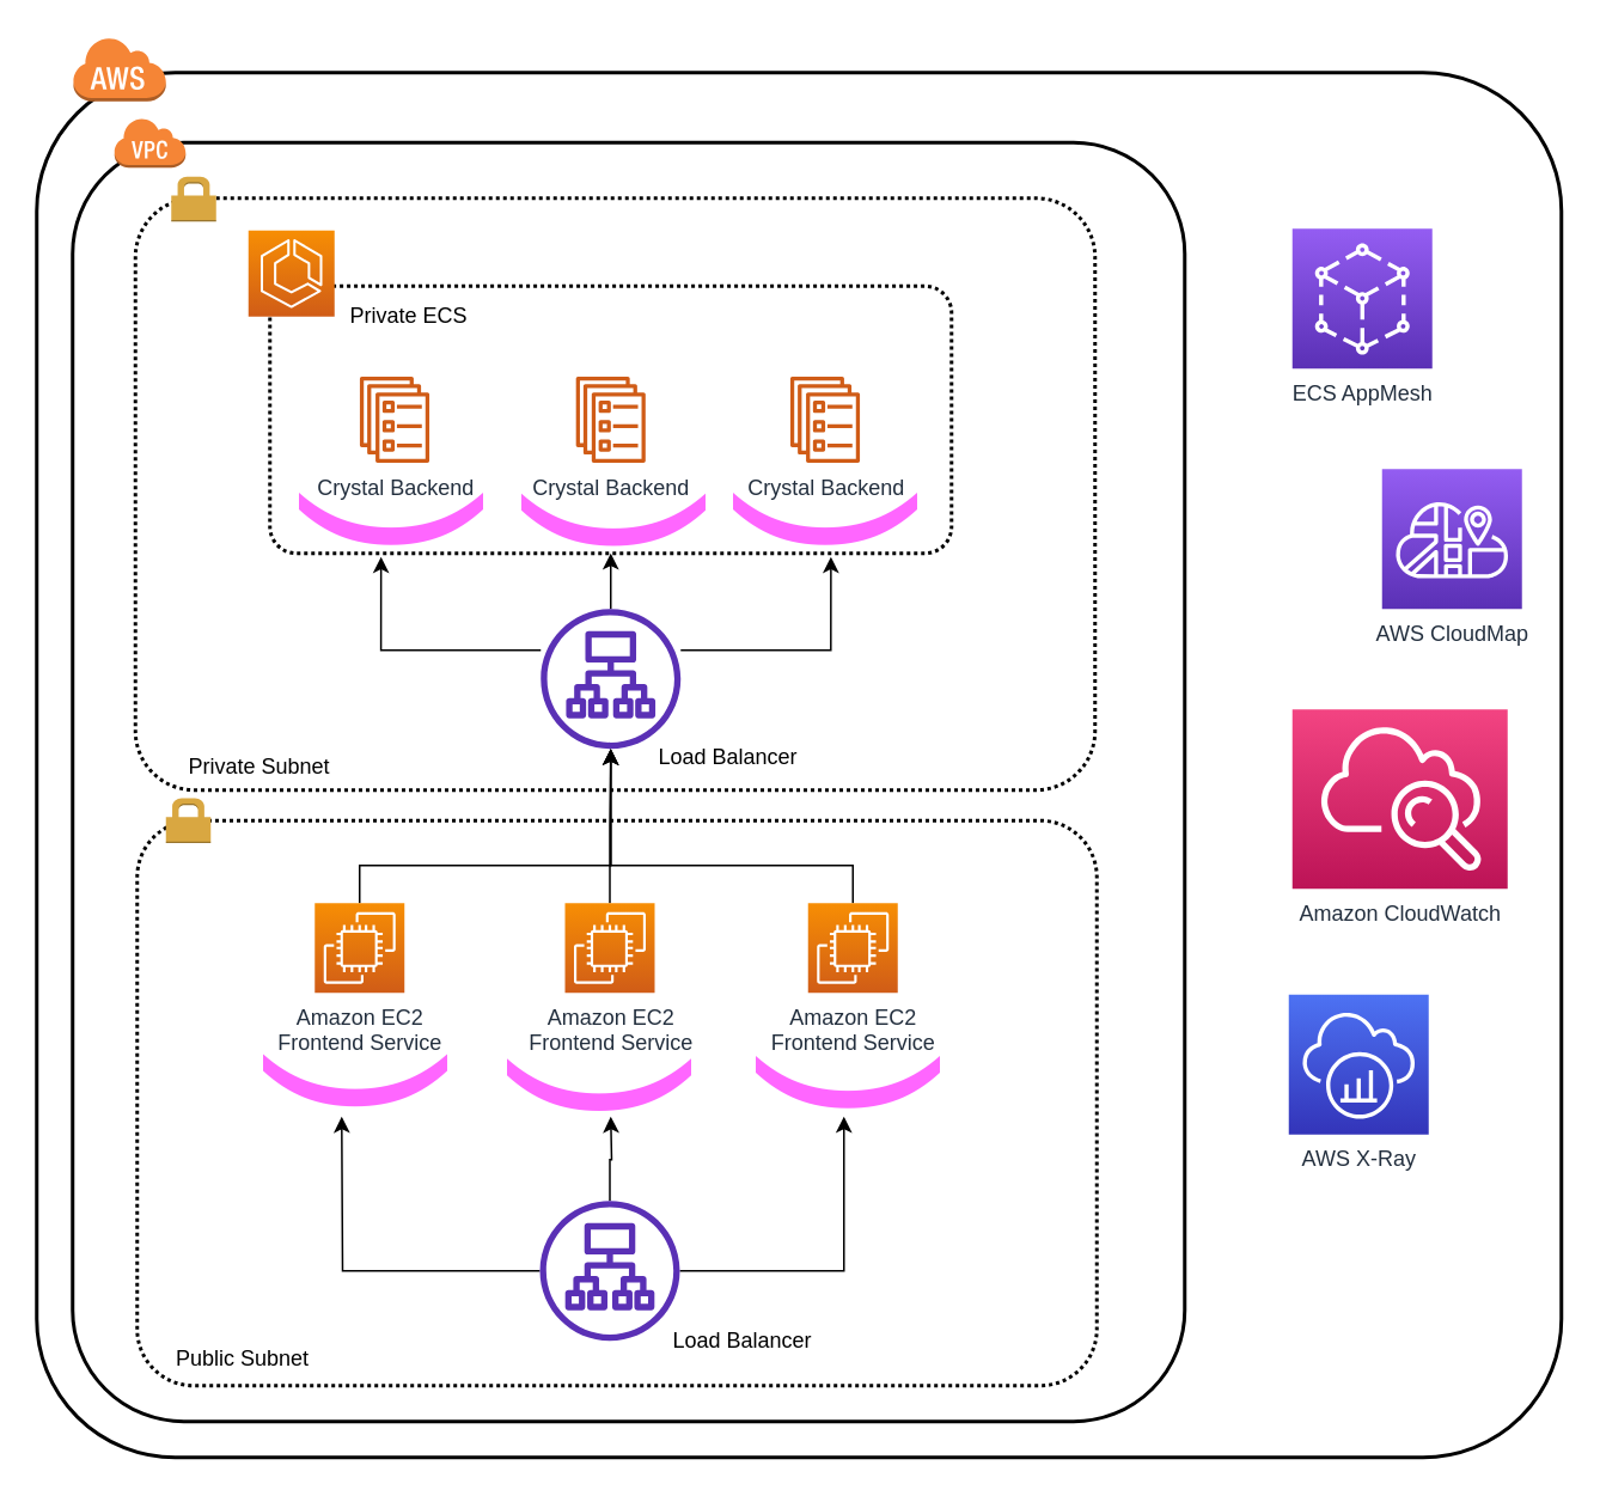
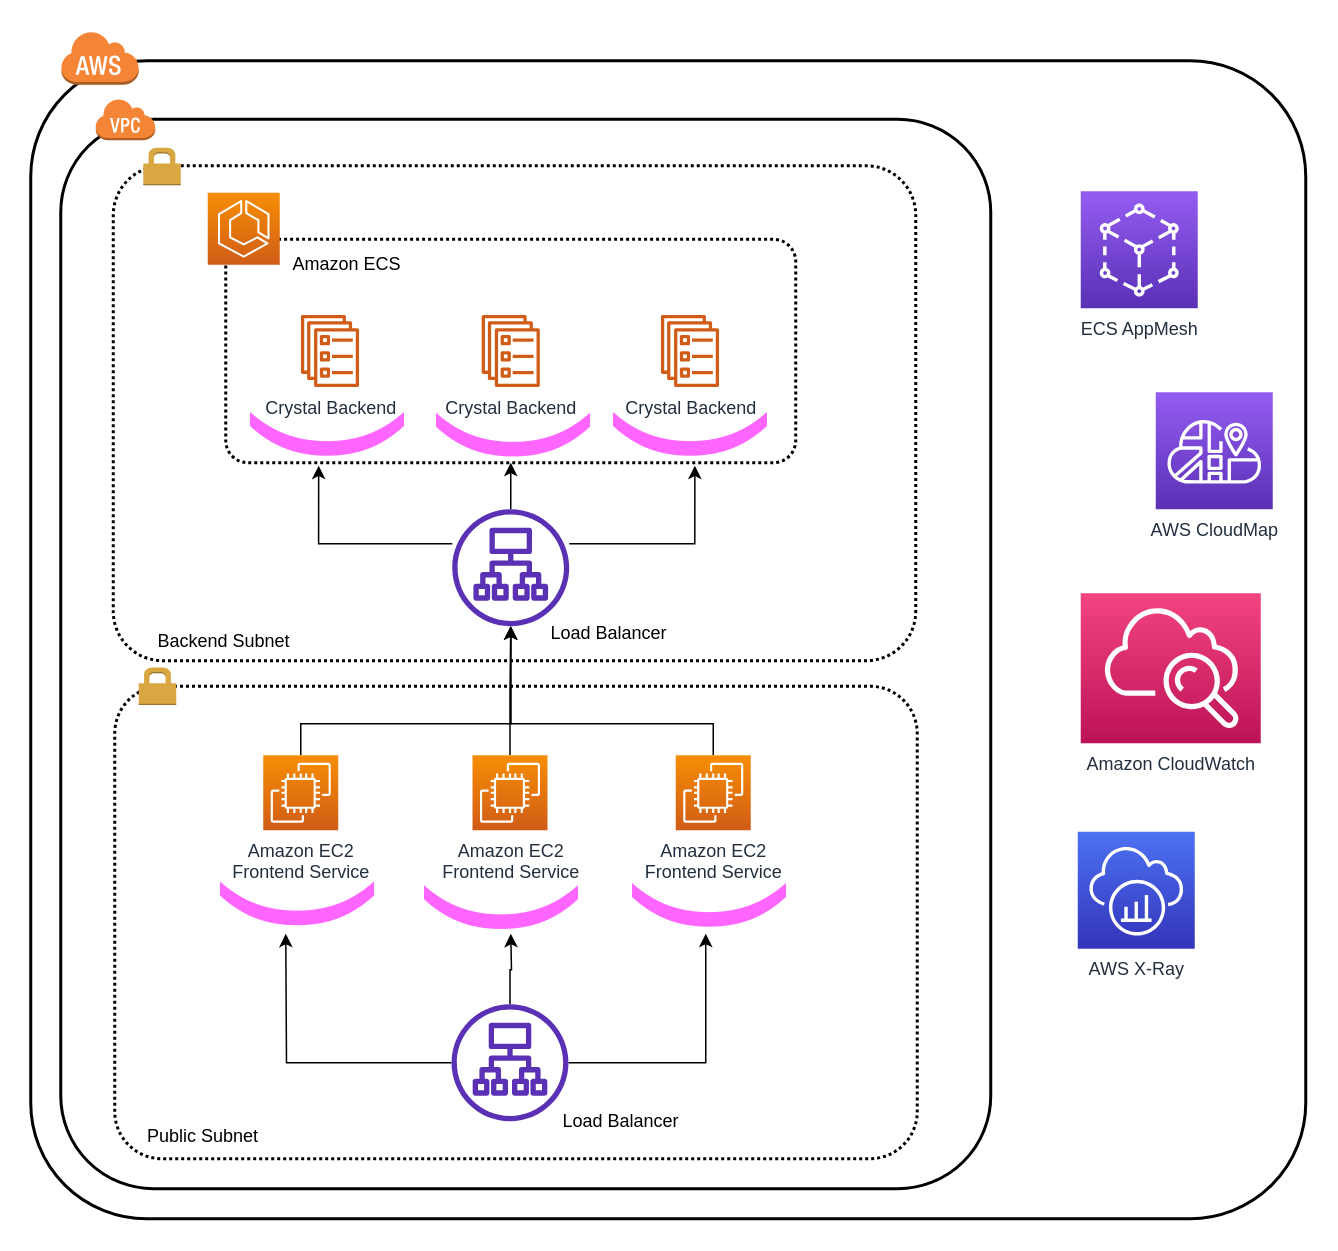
  <mxCell id="0" />
  <mxCell id="1" parent="0" />
  <mxCell id="2" value="" style="rounded=1;arcSize=10;dashed=0;strokeColor=#000000;fillColor=none;gradientColor=none;strokeWidth=2;" vertex="1" parent="1"><mxGeometry x="20" y="40" width="850" height="772" as="geometry" /></mxCell>
  <mxCell id="3" value="" style="rounded=1;arcSize=10;dashed=0;strokeColor=#000000;fillColor=none;gradientColor=none;strokeWidth=2;" vertex="1" parent="1"><mxGeometry x="40" y="79" width="620" height="713" as="geometry" /></mxCell>
  <mxCell id="4" value="" style="rounded=1;arcSize=10;dashed=1;strokeColor=#000000;fillColor=none;gradientColor=none;strokeWidth=2;dashPattern=1 1;" vertex="1" parent="1"><mxGeometry x="76" y="457" width="535" height="315" as="geometry" /></mxCell>
  <mxCell id="5" value="" style="rounded=1;arcSize=10;dashed=1;strokeColor=#000000;fillColor=none;gradientColor=none;strokeWidth=2;dashPattern=1 1;" vertex="1" parent="1"><mxGeometry x="75" y="110" width="535" height="330" as="geometry" /></mxCell>
  <mxCell id="6" style="edgeStyle=orthogonalEdgeStyle;rounded=0;orthogonalLoop=1;jettySize=auto;html=1;entryX=0.163;entryY=1.013;entryDx=0;entryDy=0;entryPerimeter=0;" edge="1" parent="1" source="9" target="19"><mxGeometry relative="1" as="geometry"><Array as="points"><mxPoint x="340" y="362" /><mxPoint x="212" y="362" /></Array></mxGeometry></mxCell>
  <mxCell id="7" style="edgeStyle=orthogonalEdgeStyle;rounded=0;orthogonalLoop=1;jettySize=auto;html=1;entryX=0.823;entryY=1.013;entryDx=0;entryDy=0;entryPerimeter=0;" edge="1" parent="1" source="9" target="19"><mxGeometry relative="1" as="geometry"><Array as="points"><mxPoint x="340" y="362" /><mxPoint x="463" y="362" /></Array></mxGeometry></mxCell>
  <mxCell id="8" style="edgeStyle=orthogonalEdgeStyle;rounded=0;orthogonalLoop=1;jettySize=auto;html=1;" edge="1" parent="1" source="9" target="19"><mxGeometry relative="1" as="geometry" /></mxCell>
  <mxCell id="9" value="" style="outlineConnect=0;fontColor=#232F3E;gradientColor=none;fillColor=#5A30B5;strokeColor=none;dashed=0;verticalLabelPosition=bottom;verticalAlign=top;align=center;html=1;fontSize=12;fontStyle=0;aspect=fixed;pointerEvents=1;shape=mxgraph.aws4.application_load_balancer;" vertex="1" parent="1"><mxGeometry x="301" y="339" width="78" height="78" as="geometry" /></mxCell>
  <mxCell id="10" style="edgeStyle=orthogonalEdgeStyle;rounded=0;orthogonalLoop=1;jettySize=auto;html=1;" edge="1" parent="1" source="11" target="9"><mxGeometry relative="1" as="geometry"><Array as="points"><mxPoint x="200" y="482" /><mxPoint x="340" y="482" /></Array></mxGeometry></mxCell>
  <mxCell id="11" value="Amazon EC2&lt;br&gt;Frontend Service" style="outlineConnect=0;fontColor=#232F3E;gradientColor=#F78E04;gradientDirection=north;fillColor=#D05C17;strokeColor=#ffffff;dashed=0;verticalLabelPosition=bottom;verticalAlign=top;align=center;html=1;fontSize=12;fontStyle=0;aspect=fixed;shape=mxgraph.aws4.resourceIcon;resIcon=mxgraph.aws4.ec2;" vertex="1" parent="1"><mxGeometry x="175" y="503" width="50" height="50" as="geometry" /></mxCell>
  <mxCell id="12" value="" style="dashed=0;html=1;shape=mxgraph.aws3.cloud;fillColor=#F58536;gradientColor=none;dashed=0;" vertex="1" parent="1"><mxGeometry x="40" y="20" width="52" height="36" as="geometry" /></mxCell>
  <mxCell id="13" value="" style="dashed=0;html=1;shape=mxgraph.aws3.virtual_private_cloud;fillColor=#F58536;gradientColor=none;dashed=0;" vertex="1" parent="1"><mxGeometry x="63" y="65" width="40" height="28" as="geometry" /></mxCell>
  <mxCell id="14" style="edgeStyle=orthogonalEdgeStyle;rounded=0;orthogonalLoop=1;jettySize=auto;html=1;" edge="1" parent="1" source="15" target="9"><mxGeometry relative="1" as="geometry" /></mxCell>
  <mxCell id="15" value="Amazon EC2&lt;br&gt;Frontend Service" style="outlineConnect=0;fontColor=#232F3E;gradientColor=#F78E04;gradientDirection=north;fillColor=#D05C17;strokeColor=#ffffff;dashed=0;verticalLabelPosition=bottom;verticalAlign=top;align=center;html=1;fontSize=12;fontStyle=0;aspect=fixed;shape=mxgraph.aws4.resourceIcon;resIcon=mxgraph.aws4.ec2;" vertex="1" parent="1"><mxGeometry x="314.5" y="503" width="50" height="50" as="geometry" /></mxCell>
  <mxCell id="16" style="edgeStyle=orthogonalEdgeStyle;rounded=0;orthogonalLoop=1;jettySize=auto;html=1;" edge="1" parent="1" source="17" target="9"><mxGeometry relative="1" as="geometry"><Array as="points"><mxPoint x="475" y="482" /><mxPoint x="340" y="482" /></Array></mxGeometry></mxCell>
  <mxCell id="17" value="Amazon EC2&lt;br&gt;Frontend Service" style="outlineConnect=0;fontColor=#232F3E;gradientColor=#F78E04;gradientDirection=north;fillColor=#D05C17;strokeColor=#ffffff;dashed=0;verticalLabelPosition=bottom;verticalAlign=top;align=center;html=1;fontSize=12;fontStyle=0;aspect=fixed;shape=mxgraph.aws4.resourceIcon;resIcon=mxgraph.aws4.ec2;" vertex="1" parent="1"><mxGeometry x="450" y="503" width="50" height="50" as="geometry" /></mxCell>
  <mxCell id="18" value="" style="group" vertex="1" connectable="0" parent="1"><mxGeometry x="138" y="128" width="392" height="298" as="geometry" /></mxCell>
  <mxCell id="19" value="" style="rounded=1;arcSize=10;dashed=1;strokeColor=#000000;fillColor=none;gradientColor=none;dashPattern=1 1;strokeWidth=2;" vertex="1" parent="18"><mxGeometry x="12" y="31" width="380" height="149" as="geometry" /></mxCell>
  <mxCell id="20" value="" style="outlineConnect=0;fontColor=#232F3E;gradientColor=#F78E04;gradientDirection=north;fillColor=#D05C17;strokeColor=#ffffff;dashed=0;verticalLabelPosition=bottom;verticalAlign=top;align=center;html=1;fontSize=12;fontStyle=0;aspect=fixed;shape=mxgraph.aws4.resourceIcon;resIcon=mxgraph.aws4.ecs;" vertex="1" parent="18"><mxGeometry width="48" height="48" as="geometry" /></mxCell>
  <mxCell id="21" value="Crystal Backend" style="outlineConnect=0;fontColor=#232F3E;gradientColor=none;fillColor=#D05C17;strokeColor=none;dashed=0;verticalLabelPosition=bottom;verticalAlign=top;align=center;html=1;fontSize=12;fontStyle=0;aspect=fixed;pointerEvents=1;shape=mxgraph.aws4.ecs_service;" vertex="1" parent="18"><mxGeometry x="62" y="81.5" width="39" height="48" as="geometry" /></mxCell>
- <mxCell id="22" value="Private ECS" style="text;html=1;resizable=0;points=[];autosize=1;align=left;verticalAlign=top;spacingTop=-4;" vertex="1" parent="18"><mxGeometry x="55" y="38" width="90" height="10" as="geometry" /></mxCell>
+ <mxCell id="22" value="Amazon ECS" style="text;html=1;resizable=0;points=[];autosize=1;align=left;verticalAlign=top;spacingTop=-4;" vertex="1" parent="18"><mxGeometry x="55" y="38" width="90" height="10" as="geometry" /></mxCell>
  <mxCell id="23" value="Crystal Backend" style="outlineConnect=0;fontColor=#232F3E;gradientColor=none;fillColor=#D05C17;strokeColor=none;dashed=0;verticalLabelPosition=bottom;verticalAlign=top;align=center;html=1;fontSize=12;fontStyle=0;aspect=fixed;pointerEvents=1;shape=mxgraph.aws4.ecs_service;" vertex="1" parent="18"><mxGeometry x="182.5" y="81.5" width="39" height="48" as="geometry" /></mxCell>
  <mxCell id="24" value="Crystal Backend" style="outlineConnect=0;fontColor=#232F3E;gradientColor=none;fillColor=#D05C17;strokeColor=none;dashed=0;verticalLabelPosition=bottom;verticalAlign=top;align=center;html=1;fontSize=12;fontStyle=0;aspect=fixed;pointerEvents=1;shape=mxgraph.aws4.ecs_service;" vertex="1" parent="18"><mxGeometry x="302" y="81.5" width="39" height="48" as="geometry" /></mxCell>
  <mxCell id="25" value=")" style="text;html=1;resizable=0;points=[];autosize=1;align=left;verticalAlign=top;spacingTop=-4;strokeWidth=5;fontSize=110;rotation=90;fontColor=#ff66ff;" vertex="1" parent="18"><mxGeometry x="143" y="149" width="20" height="10" as="geometry" /></mxCell>
  <mxCell id="26" value=")" style="text;html=1;resizable=0;points=[];autosize=1;align=left;verticalAlign=top;spacingTop=-4;strokeWidth=5;fontSize=110;rotation=90;fontColor=#ff66ff;" vertex="1" parent="18"><mxGeometry x="267.5" y="149" width="20" height="10" as="geometry" /></mxCell>
  <mxCell id="27" value=")" style="text;html=1;resizable=0;points=[];autosize=1;align=left;verticalAlign=top;spacingTop=-4;strokeWidth=5;fontSize=110;rotation=90;fontColor=#ff66ff;" vertex="1" parent="18"><mxGeometry x="385" y="149" width="20" height="10" as="geometry" /></mxCell>
  <mxCell id="28" value="" style="dashed=0;html=1;shape=mxgraph.aws3.permissions;fillColor=#D9A741;gradientColor=none;dashed=0;" vertex="1" parent="1"><mxGeometry x="95" y="98" width="25" height="25" as="geometry" /></mxCell>
- <mxCell id="29" value="Private Subnet" style="text;html=1;resizable=0;points=[];autosize=1;align=left;verticalAlign=top;spacingTop=-4;" vertex="1" parent="1"><mxGeometry x="103" y="417" width="90" height="10" as="geometry" /></mxCell>
+ <mxCell id="29" value="Backend Subnet" style="text;html=1;resizable=0;points=[];autosize=1;align=left;verticalAlign=top;spacingTop=-4;" vertex="1" parent="1"><mxGeometry x="103" y="417" width="90" height="10" as="geometry" /></mxCell>
  <mxCell id="30" style="edgeStyle=orthogonalEdgeStyle;rounded=0;orthogonalLoop=1;jettySize=auto;html=1;" edge="1" parent="1" source="33"><mxGeometry relative="1" as="geometry"><mxPoint x="190" y="622" as="targetPoint" /></mxGeometry></mxCell>
  <mxCell id="31" style="edgeStyle=orthogonalEdgeStyle;rounded=0;orthogonalLoop=1;jettySize=auto;html=1;" edge="1" parent="1" source="33"><mxGeometry relative="1" as="geometry"><mxPoint x="340" y="622" as="targetPoint" /></mxGeometry></mxCell>
  <mxCell id="32" style="edgeStyle=orthogonalEdgeStyle;rounded=0;orthogonalLoop=1;jettySize=auto;html=1;fontSize=110;fontColor=#ff66ff;" edge="1" parent="1" source="33"><mxGeometry relative="1" as="geometry"><mxPoint x="470" y="622" as="targetPoint" /><Array as="points"><mxPoint x="470" y="708" /></Array></mxGeometry></mxCell>
  <mxCell id="33" value="" style="outlineConnect=0;fontColor=#232F3E;gradientColor=none;fillColor=#5A30B5;strokeColor=none;dashed=0;verticalLabelPosition=bottom;verticalAlign=top;align=center;html=1;fontSize=12;fontStyle=0;aspect=fixed;pointerEvents=1;shape=mxgraph.aws4.application_load_balancer;" vertex="1" parent="1"><mxGeometry x="300.5" y="669" width="78" height="78" as="geometry" /></mxCell>
  <mxCell id="34" value="Public Subnet" style="text;html=1;resizable=0;points=[];autosize=1;align=left;verticalAlign=top;spacingTop=-4;" vertex="1" parent="1"><mxGeometry x="96" y="747" width="90" height="10" as="geometry" /></mxCell>
  <mxCell id="35" value="Load Balancer" style="text;html=1;resizable=0;points=[];autosize=1;align=left;verticalAlign=top;spacingTop=-4;" vertex="1" parent="1"><mxGeometry x="364.5" y="412" width="90" height="10" as="geometry" /></mxCell>
  <mxCell id="36" value="Load Balancer" style="text;html=1;resizable=0;points=[];autosize=1;align=left;verticalAlign=top;spacingTop=-4;" vertex="1" parent="1"><mxGeometry x="372.5" y="737" width="90" height="10" as="geometry" /></mxCell>
  <mxCell id="37" value="" style="dashed=0;html=1;shape=mxgraph.aws3.permissions;fillColor=#D9A741;gradientColor=none;dashed=0;" vertex="1" parent="1"><mxGeometry x="92" y="444.5" width="25" height="25" as="geometry" /></mxCell>
  <mxCell id="38" value="ECS AppMesh" style="outlineConnect=0;fontColor=#232F3E;gradientColor=#945DF2;gradientDirection=north;fillColor=#5A30B5;strokeColor=#ffffff;dashed=0;verticalLabelPosition=bottom;verticalAlign=top;align=center;html=1;fontSize=12;fontStyle=0;aspect=fixed;shape=mxgraph.aws4.resourceIcon;resIcon=mxgraph.aws4.app_mesh;dashPattern=1 1;" vertex="1" parent="1"><mxGeometry x="720" y="127" width="78" height="78" as="geometry" /></mxCell>
  <mxCell id="39" value=")" style="text;html=1;resizable=0;points=[];autosize=1;align=left;verticalAlign=top;spacingTop=-4;strokeWidth=5;fontSize=110;rotation=90;fontColor=#ff66ff;" vertex="1" parent="1"><mxGeometry x="261" y="590" width="20" height="10" as="geometry" /></mxCell>
  <mxCell id="40" value=")" style="text;html=1;resizable=0;points=[];autosize=1;align=left;verticalAlign=top;spacingTop=-4;strokeWidth=5;fontSize=110;rotation=90;fontColor=#ff66ff;" vertex="1" parent="1"><mxGeometry x="397.5" y="592" width="20" height="10" as="geometry" /></mxCell>
  <mxCell id="41" value=")" style="text;html=1;resizable=0;points=[];autosize=1;align=left;verticalAlign=top;spacingTop=-4;strokeWidth=5;fontSize=110;rotation=90;fontColor=#ff66ff;" vertex="1" parent="1"><mxGeometry x="536" y="591" width="20" height="10" as="geometry" /></mxCell>
  <mxCell id="42" value="Amazon CloudWatch" style="outlineConnect=0;fontColor=#232F3E;gradientColor=#F34482;gradientDirection=north;fillColor=#BC1356;strokeColor=#ffffff;dashed=0;verticalLabelPosition=bottom;verticalAlign=top;align=center;html=1;fontSize=12;fontStyle=0;aspect=fixed;shape=mxgraph.aws4.resourceIcon;resIcon=mxgraph.aws4.cloudwatch;" vertex="1" parent="1"><mxGeometry x="720" y="395" width="120" height="100" as="geometry" /></mxCell>
  <mxCell id="43" value="AWS X-Ray" style="outlineConnect=0;fontColor=#232F3E;gradientColor=#4D72F3;gradientDirection=north;fillColor=#3334B9;strokeColor=#ffffff;dashed=0;verticalLabelPosition=bottom;verticalAlign=top;align=center;html=1;fontSize=12;fontStyle=0;aspect=fixed;shape=mxgraph.aws4.resourceIcon;resIcon=mxgraph.aws4.xray;" vertex="1" parent="1"><mxGeometry x="718" y="554" width="78" height="78" as="geometry" /></mxCell>
  <mxCell id="44" value="AWS CloudMap" style="outlineConnect=0;fontColor=#232F3E;gradientColor=#945DF2;gradientDirection=north;fillColor=#5A30B5;strokeColor=#ffffff;dashed=0;verticalLabelPosition=bottom;verticalAlign=top;align=center;html=1;fontSize=12;fontStyle=0;aspect=fixed;shape=mxgraph.aws4.resourceIcon;resIcon=mxgraph.aws4.cloud_map;" vertex="1" parent="1"><mxGeometry x="770" y="261" width="78" height="78" as="geometry" /></mxCell>
